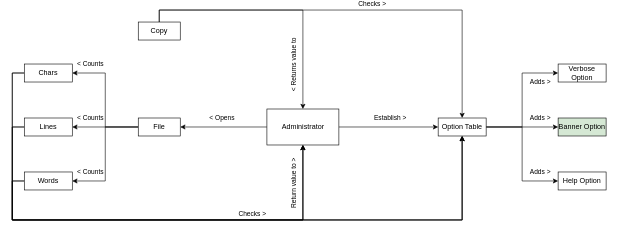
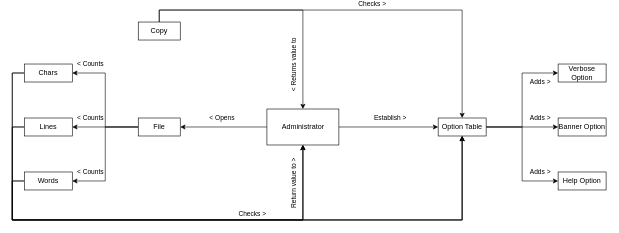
  <mxCell id="0" />
  <mxCell id="1" parent="0" />
  <mxCell id="2" value="&amp;lt; Counts" style="edgeStyle=orthogonalEdgeStyle;rounded=0;orthogonalLoop=1;jettySize=auto;html=1;exitX=0;exitY=0.5;exitDx=0;exitDy=0;entryX=1;entryY=0.5;entryDx=0;entryDy=0;" edge="1" parent="1" source="5" target="14"><mxGeometry x="0.455" y="-15" relative="1" as="geometry"><mxPoint as="offset" /></mxGeometry></mxCell>
  <mxCell id="3" value="&amp;lt; Counts" style="edgeStyle=orthogonalEdgeStyle;rounded=0;orthogonalLoop=1;jettySize=auto;html=1;exitX=0;exitY=0.5;exitDx=0;exitDy=0;entryX=1;entryY=0.5;entryDx=0;entryDy=0;" edge="1" parent="1" source="5" target="11"><mxGeometry x="0.7" y="-15" relative="1" as="geometry"><mxPoint as="offset" /></mxGeometry></mxCell>
  <mxCell id="4" value="&amp;lt; Counts" style="edgeStyle=orthogonalEdgeStyle;rounded=0;orthogonalLoop=1;jettySize=auto;html=1;exitX=0;exitY=0.5;exitDx=0;exitDy=0;entryX=1;entryY=0.5;entryDx=0;entryDy=0;" edge="1" parent="1" source="5" target="17"><mxGeometry x="0.7" y="-15" relative="1" as="geometry"><mxPoint as="offset" /></mxGeometry></mxCell>
  <mxCell id="5" value="File" style="rounded=0;whiteSpace=wrap;html=1;" parent="1" vertex="1"><mxGeometry x="230" y="180" width="70" height="30" as="geometry" /></mxCell>
  <mxCell id="6" value="Checks &amp;gt;" style="edgeStyle=orthogonalEdgeStyle;rounded=0;orthogonalLoop=1;jettySize=auto;html=1;exitX=0.5;exitY=0;exitDx=0;exitDy=0;entryX=0.5;entryY=0;entryDx=0;entryDy=0;" edge="1" parent="1" source="8" target="24"><mxGeometry x="0.064" y="10" relative="1" as="geometry"><mxPoint as="offset" /></mxGeometry></mxCell>
  <mxCell id="7" value="&amp;lt; Returns value to&amp;nbsp;" style="edgeStyle=orthogonalEdgeStyle;rounded=0;orthogonalLoop=1;jettySize=auto;html=1;exitX=0.5;exitY=0;exitDx=0;exitDy=0;entryX=0.5;entryY=0;entryDx=0;entryDy=0;horizontal=0;" edge="1" parent="1" source="8" target="20"><mxGeometry x="0.647" y="-15" relative="1" as="geometry"><mxPoint as="offset" /></mxGeometry></mxCell>
  <mxCell id="8" value="Copy" style="rounded=0;whiteSpace=wrap;html=1;" parent="1" vertex="1"><mxGeometry x="230" y="20" width="70" height="30" as="geometry" /></mxCell>
  <mxCell id="9" style="edgeStyle=orthogonalEdgeStyle;rounded=0;orthogonalLoop=1;jettySize=auto;html=1;exitX=0;exitY=0.5;exitDx=0;exitDy=0;entryX=0.5;entryY=1;entryDx=0;entryDy=0;" edge="1" parent="1" source="11" target="24"><mxGeometry relative="1" as="geometry"><Array as="points"><mxPoint x="20" y="105" /><mxPoint x="20" y="350" /><mxPoint x="770" y="350" /></Array></mxGeometry></mxCell>
  <mxCell id="10" style="edgeStyle=orthogonalEdgeStyle;rounded=0;orthogonalLoop=1;jettySize=auto;html=1;exitX=0;exitY=0.5;exitDx=0;exitDy=0;entryX=0.5;entryY=1;entryDx=0;entryDy=0;" edge="1" parent="1" source="11" target="20"><mxGeometry relative="1" as="geometry"><Array as="points"><mxPoint x="20" y="105" /><mxPoint x="20" y="350" /><mxPoint x="505" y="350" /></Array></mxGeometry></mxCell>
  <mxCell id="11" value="Chars" style="rounded=0;whiteSpace=wrap;html=1;" parent="1" vertex="1"><mxGeometry x="40" y="90" width="80" height="30" as="geometry" /></mxCell>
  <mxCell id="12" style="edgeStyle=orthogonalEdgeStyle;rounded=0;orthogonalLoop=1;jettySize=auto;html=1;exitX=0;exitY=0.5;exitDx=0;exitDy=0;entryX=0.5;entryY=1;entryDx=0;entryDy=0;" edge="1" parent="1" source="14" target="24"><mxGeometry relative="1" as="geometry"><Array as="points"><mxPoint x="20" y="195" /><mxPoint x="20" y="350" /><mxPoint x="770" y="350" /></Array></mxGeometry></mxCell>
  <mxCell id="13" style="edgeStyle=orthogonalEdgeStyle;rounded=0;orthogonalLoop=1;jettySize=auto;html=1;exitX=0;exitY=0.5;exitDx=0;exitDy=0;entryX=0.5;entryY=1;entryDx=0;entryDy=0;" edge="1" parent="1" source="14" target="20"><mxGeometry relative="1" as="geometry"><Array as="points"><mxPoint x="20" y="195" /><mxPoint x="20" y="350" /><mxPoint x="505" y="350" /></Array></mxGeometry></mxCell>
  <mxCell id="14" value="Lines" style="rounded=0;whiteSpace=wrap;html=1;" parent="1" vertex="1"><mxGeometry x="40" y="180" width="80" height="30" as="geometry" /></mxCell>
  <mxCell id="15" value="Checks &amp;gt;" style="edgeStyle=orthogonalEdgeStyle;rounded=0;orthogonalLoop=1;jettySize=auto;html=1;exitX=0;exitY=0.5;exitDx=0;exitDy=0;entryX=0.5;entryY=1;entryDx=0;entryDy=0;" edge="1" parent="1" source="17" target="24"><mxGeometry x="-0.005" y="10" relative="1" as="geometry"><Array as="points"><mxPoint x="20" y="285" /><mxPoint x="20" y="350" /><mxPoint x="770" y="350" /></Array><mxPoint as="offset" /></mxGeometry></mxCell>
  <mxCell id="16" value="Return value to &amp;gt;" style="edgeStyle=orthogonalEdgeStyle;rounded=0;orthogonalLoop=1;jettySize=auto;html=1;exitX=0;exitY=0.5;exitDx=0;exitDy=0;entryX=0.5;entryY=1;entryDx=0;entryDy=0;horizontal=0;" edge="1" parent="1" source="17" target="20"><mxGeometry x="0.813" y="15" relative="1" as="geometry"><Array as="points"><mxPoint x="20" y="285" /><mxPoint x="20" y="350" /><mxPoint x="505" y="350" /></Array><mxPoint as="offset" /></mxGeometry></mxCell>
  <mxCell id="17" value="Words" style="rounded=0;whiteSpace=wrap;html=1;" parent="1" vertex="1"><mxGeometry x="40" y="270" width="80" height="30" as="geometry" /></mxCell>
  <mxCell id="18" value="&amp;lt; Opens&amp;nbsp;" style="edgeStyle=orthogonalEdgeStyle;rounded=0;orthogonalLoop=1;jettySize=auto;html=1;exitX=0;exitY=0.5;exitDx=0;exitDy=0;entryX=1;entryY=0.5;entryDx=0;entryDy=0;" edge="1" parent="1" source="20" target="5"><mxGeometry x="0.031" y="-15" relative="1" as="geometry"><mxPoint as="offset" /></mxGeometry></mxCell>
  <mxCell id="19" value="Establish &amp;gt;" style="edgeStyle=orthogonalEdgeStyle;rounded=0;orthogonalLoop=1;jettySize=auto;html=1;exitX=1;exitY=0.5;exitDx=0;exitDy=0;entryX=0;entryY=0.5;entryDx=0;entryDy=0;" edge="1" parent="1" source="20" target="24"><mxGeometry x="0.033" y="15" relative="1" as="geometry"><mxPoint as="offset" /></mxGeometry></mxCell>
  <mxCell id="20" value="Administrator" style="rounded=0;whiteSpace=wrap;html=1;" parent="1" vertex="1"><mxGeometry x="444.5" y="165" width="120" height="60" as="geometry" /></mxCell>
  <mxCell id="21" value="Adds &amp;gt;" style="edgeStyle=orthogonalEdgeStyle;rounded=0;orthogonalLoop=1;jettySize=auto;html=1;exitX=1;exitY=0.5;exitDx=0;exitDy=0;entryX=0;entryY=0.5;entryDx=0;entryDy=0;" edge="1" parent="1" source="24" target="27"><mxGeometry x="0.714" y="-15" relative="1" as="geometry"><mxPoint as="offset" /></mxGeometry></mxCell>
  <mxCell id="22" value="Adds &amp;gt;" style="edgeStyle=orthogonalEdgeStyle;rounded=0;orthogonalLoop=1;jettySize=auto;html=1;exitX=1;exitY=0.5;exitDx=0;exitDy=0;entryX=0;entryY=0.5;entryDx=0;entryDy=0;" edge="1" parent="1" source="24" target="26"><mxGeometry x="0.5" y="15" relative="1" as="geometry"><mxPoint as="offset" /></mxGeometry></mxCell>
  <mxCell id="23" value="Adds &amp;gt;" style="edgeStyle=orthogonalEdgeStyle;rounded=0;orthogonalLoop=1;jettySize=auto;html=1;exitX=1;exitY=0.5;exitDx=0;exitDy=0;entryX=0;entryY=0.5;entryDx=0;entryDy=0;" edge="1" parent="1" source="24" target="25"><mxGeometry x="0.714" y="15" relative="1" as="geometry"><mxPoint as="offset" /></mxGeometry></mxCell>
  <mxCell id="24" value="Option Table" style="whiteSpace=wrap;html=1;" parent="1" vertex="1"><mxGeometry x="730" y="180" width="80" height="30" as="geometry" /></mxCell>
  <mxCell id="25" value="Help Option" style="whiteSpace=wrap;html=1;" parent="1" vertex="1"><mxGeometry x="930" y="270" width="80" height="30" as="geometry" /></mxCell>
- <mxCell id="26" value="Banner Option" style="whiteSpace=wrap;html=1;fillColor=#d5e8d4;" parent="1" vertex="1"><mxGeometry x="930" y="180" width="80" height="30" as="geometry" /></mxCell>
+ <mxCell id="26" value="Banner Option" style="whiteSpace=wrap;html=1;" parent="1" vertex="1"><mxGeometry x="930" y="180" width="80" height="30" as="geometry" /></mxCell>
  <mxCell id="27" value="Verbose Option" style="whiteSpace=wrap;html=1;" parent="1" vertex="1"><mxGeometry x="930" y="90" width="80" height="30" as="geometry" /></mxCell>
